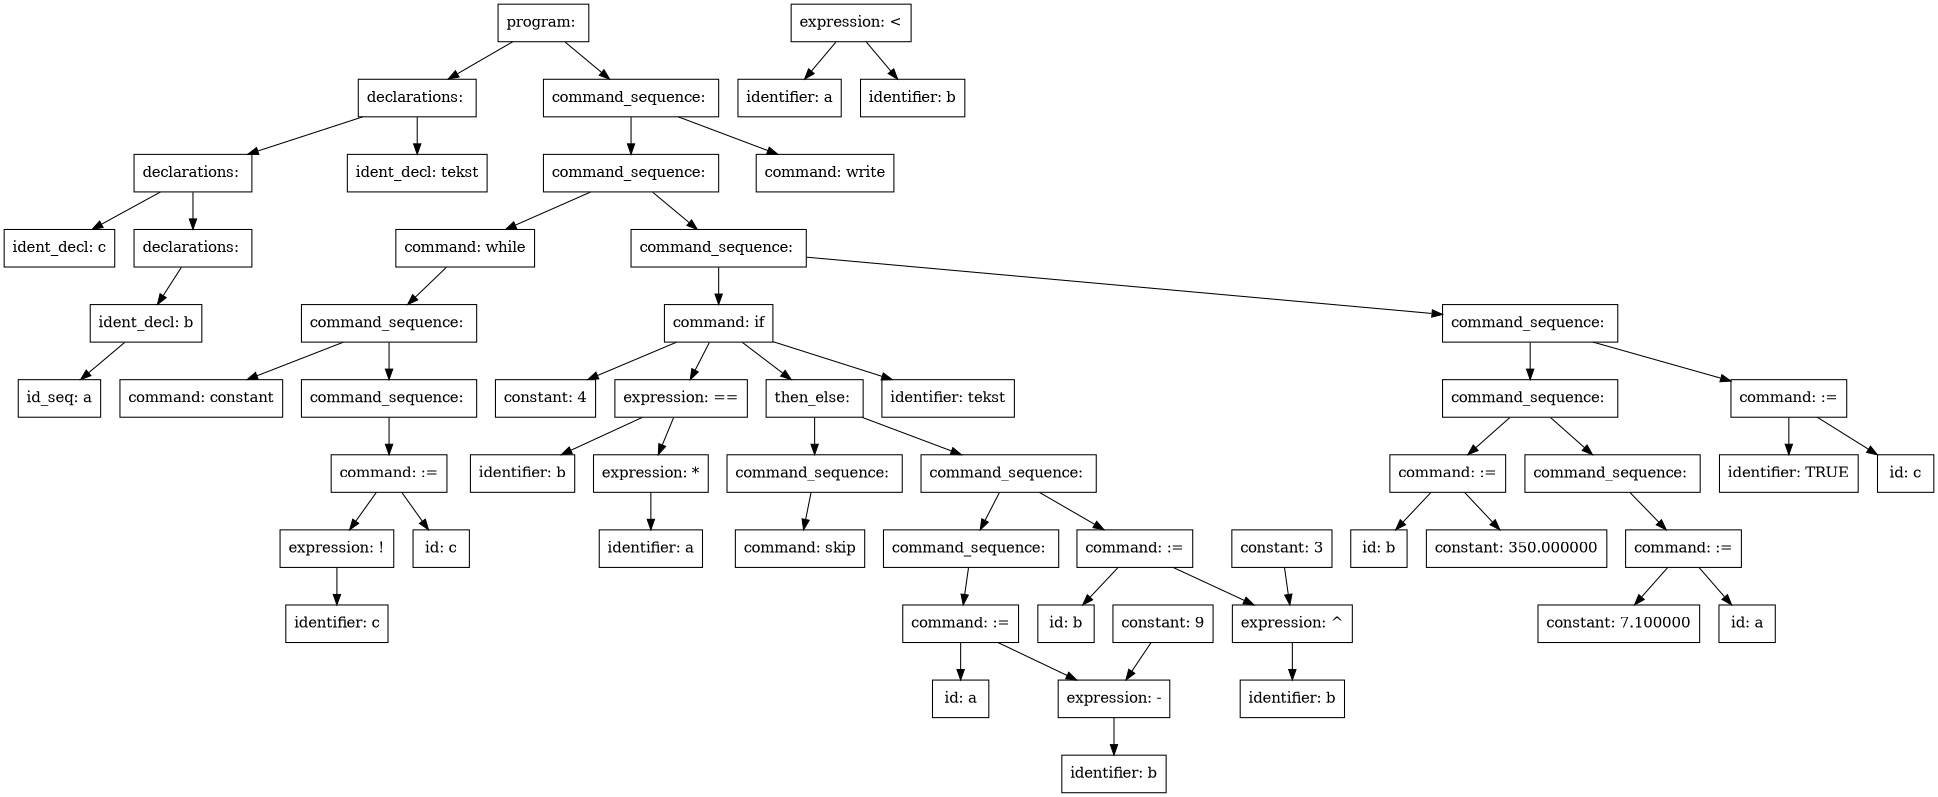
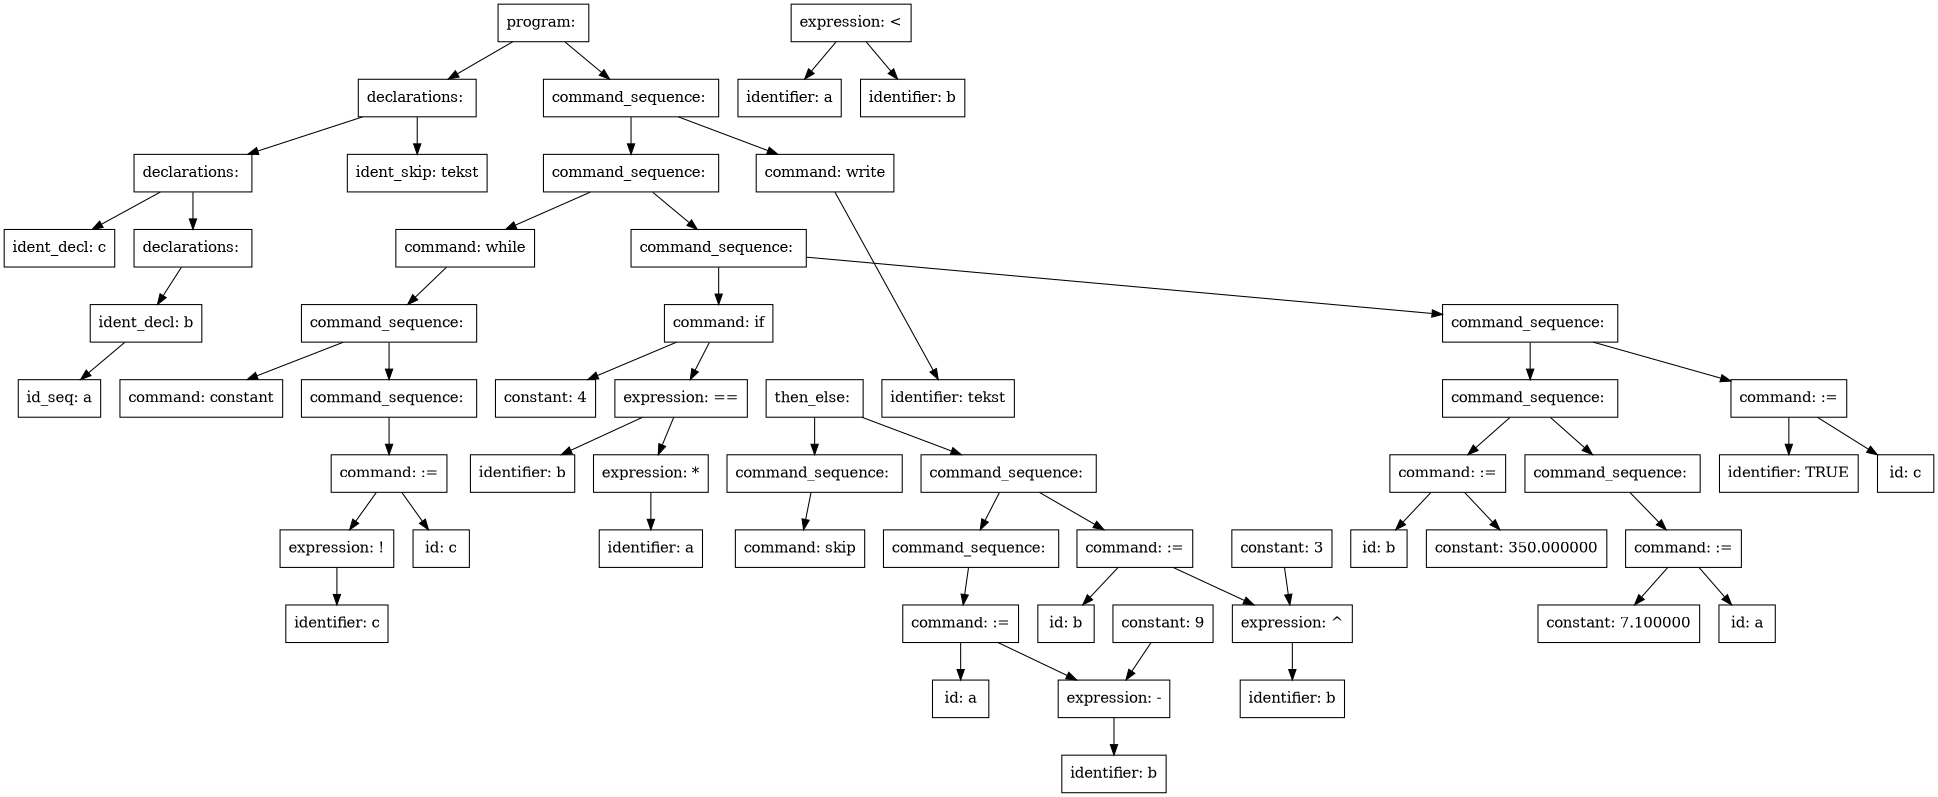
  digraph {
    node [shape=box]
    n1 [label="program: "]
    n2 [label="declarations: "]
    n3 [label="command_sequence: "]
    n4 [label="declarations: "]
-   n5 [label="ident_decl: tekst"]
+   n5 [label="ident_skip: tekst"]
    n6 [label="command_sequence: "]
    n7 [label="command: write"]
    n8 [label="declarations: "]
    n9 [label="ident_decl: c"]
    n10 [label="ident_decl: b"]
    n11 [label="id_seq: a"]
    n12 [label="command_sequence: "]
    n13 [label="command: while"]
    n14 [label="identifier: tekst"]
    n15 [label="command_sequence: "]
    n16 [label="command: if"]
    n17 [label="command_sequence: "]
    n18 [label="command_sequence: "]
    n19 [label="command: :="]
    n20 [label="expression: =="]
    n21 [label="then_else: "]
    n22 [label="constant: 4"]
    n23 [label="command_sequence: "]
    n24 [label="command: :="]
    n25 [label="id: c"]
    n26 [label="identifier: TRUE"]
    n27 [label="command: :="]
    n28 [label="id: b"]
    n29 [label="constant: 350.000000"]
    n30 [label="id: a"]
    n31 [label="constant: 7.100000"]
    n32 [label="expression: *"]
    n33 [label="identifier: b"]
    n34 [label="command_sequence: "]
    n35 [label="command_sequence: "]
    n36 [label="identifier: a"]
    n37 [label="command_sequence: "]
    n38 [label="command: :="]
    n39 [label="command: skip"]
    n40 [label="command: :="]
    n41 [label="id: b"]
    n42 [label="expression: ^"]
    n43 [label="id: a"]
    n44 [label="expression: -"]
    n45 [label="identifier: b"]
    n46 [label="constant: 9"]
    n47 [label="identifier: b"]
    n48 [label="constant: 3"]
    n49 [label="expression: <"]
    n50 [label="identifier: a"]
    n51 [label="identifier: b"]
    n52 [label="command_sequence: "]
    n53 [label="command: constant"]
    n54 [label="command: :="]
    n55 [label="id: c"]
    n56 [label="expression: !"]
    n57 [label="identifier: c"]
    n1 -> n2
    n1 -> n3
    n2 -> n4
    n2 -> n5
    n3 -> n6
    n3 -> n7
    n4 -> n8
    n4 -> n9
    n6 -> n12
    n6 -> n13
-   n16 -> n14
+   n7 -> n14
    n8 -> n10
    n10 -> n11
    n12 -> n15
    n12 -> n16
    n13 -> n17
    n15 -> n18
    n15 -> n19
    n16 -> n20
-   n16 -> n21
    n16 -> n22
    n17 -> n52
    n17 -> n53
    n18 -> n23
    n18 -> n24
    n19 -> n25
    n19 -> n26
    n20 -> n32
    n20 -> n33
    n21 -> n34
    n21 -> n35
    n23 -> n27
    n24 -> n28
    n24 -> n29
    n27 -> n30
    n27 -> n31
    n32 -> n36
    n34 -> n37
    n34 -> n38
    n35 -> n39
    n37 -> n40
    n38 -> n41
    n38 -> n42
    n40 -> n43
    n40 -> n44
    n42 -> n47
    n44 -> n45
    n46 -> n44
    n48 -> n42
    n49 -> n50
    n49 -> n51
    n52 -> n54
    n54 -> n55
    n54 -> n56
    n56 -> n57
  }
